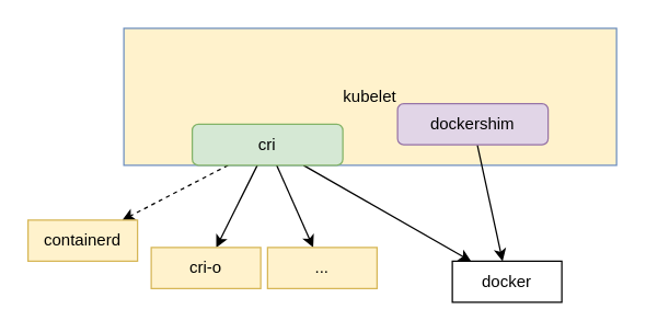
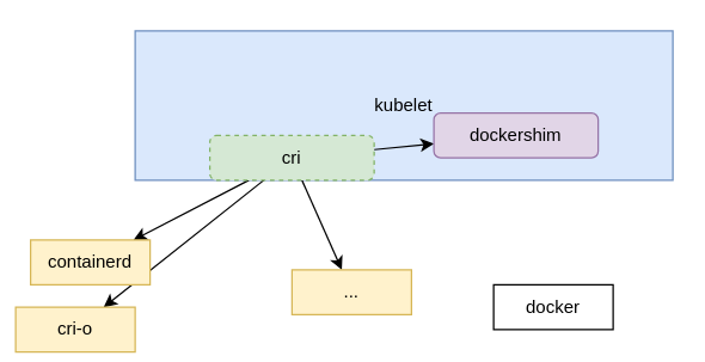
  <mxCell id="0" />
  <mxCell id="1" parent="0" />
- <mxCell id="2" value="kubelet" style="rounded=0;whiteSpace=wrap;html=1;fillColor=#fff2cc;strokeColor=#6c8ebf;" vertex="1" parent="1"><mxGeometry x="90" y="20" width="360" height="100" as="geometry" /></mxCell>
- <mxCell id="3" value="" style="edgeStyle=none;html=1;" edge="1" parent="1" source="7" target="13"><mxGeometry relative="1" as="geometry" /></mxCell>
- <mxCell id="4" style="edgeStyle=none;html=1;dashed=1;" edge="1" parent="1" source="7" target="10"><mxGeometry relative="1" as="geometry" /></mxCell>
+ <mxCell id="2" value="kubelet" style="rounded=0;whiteSpace=wrap;html=1;fillColor=#dae8fc;strokeColor=#6c8ebf;" vertex="1" parent="1"><mxGeometry x="90" y="20" width="360" height="100" as="geometry" /></mxCell>
+ <mxCell id="3" value="" style="edgeStyle=none;html=1;" edge="1" parent="1" source="7" target="9"><mxGeometry relative="1" as="geometry" /></mxCell>
+ <mxCell id="4" style="edgeStyle=none;html=1;" edge="1" parent="1" source="7" target="10"><mxGeometry relative="1" as="geometry" /></mxCell>
  <mxCell id="5" style="edgeStyle=none;html=1;" edge="1" parent="1" source="7" target="11"><mxGeometry relative="1" as="geometry" /></mxCell>
  <mxCell id="6" style="edgeStyle=none;html=1;" edge="1" parent="1" source="7" target="12"><mxGeometry relative="1" as="geometry" /></mxCell>
- <mxCell id="7" value="cri" style="rounded=1;whiteSpace=wrap;html=1;fillColor=#d5e8d4;strokeColor=#82b366;" vertex="1" parent="1"><mxGeometry x="140" y="90" width="110" height="30" as="geometry" /></mxCell>
- <mxCell id="8" style="edgeStyle=none;html=1;" edge="1" parent="1" source="9" target="13"><mxGeometry relative="1" as="geometry" /></mxCell>
+ <mxCell id="7" value="cri" style="rounded=1;whiteSpace=wrap;html=1;fillColor=#d5e8d4;strokeColor=#82b366;dashed=1;" vertex="1" parent="1"><mxGeometry x="140" y="90" width="110" height="30" as="geometry" /></mxCell>
  <mxCell id="9" value="dockershim" style="rounded=1;whiteSpace=wrap;html=1;fillColor=#e1d5e7;strokeColor=#9673a6;" vertex="1" parent="1"><mxGeometry x="290" y="75" width="110" height="30" as="geometry" /></mxCell>
  <mxCell id="10" value="containerd" style="rounded=0;whiteSpace=wrap;html=1;fillColor=#fff2cc;strokeColor=#d6b656;" vertex="1" parent="1"><mxGeometry x="20" y="160" width="80" height="30" as="geometry" /></mxCell>
- <mxCell id="11" value="cri-o" style="rounded=0;whiteSpace=wrap;html=1;fillColor=#fff2cc;strokeColor=#d6b656;" vertex="1" parent="1"><mxGeometry x="110" y="180" width="80" height="30" as="geometry" /></mxCell>
+ <mxCell id="11" value="cri-o" style="rounded=0;whiteSpace=wrap;html=1;fillColor=#fff2cc;strokeColor=#d6b656;" vertex="1" parent="1"><mxGeometry x="10" y="205" width="80" height="30" as="geometry" /></mxCell>
  <mxCell id="12" value="..." style="rounded=0;whiteSpace=wrap;html=1;fillColor=#fff2cc;strokeColor=#d6b656;" vertex="1" parent="1"><mxGeometry x="195" y="180" width="80" height="30" as="geometry" /></mxCell>
  <mxCell id="13" value="docker" style="rounded=0;whiteSpace=wrap;html=1;" vertex="1" parent="1"><mxGeometry x="330" y="190" width="80" height="30" as="geometry" /></mxCell>
